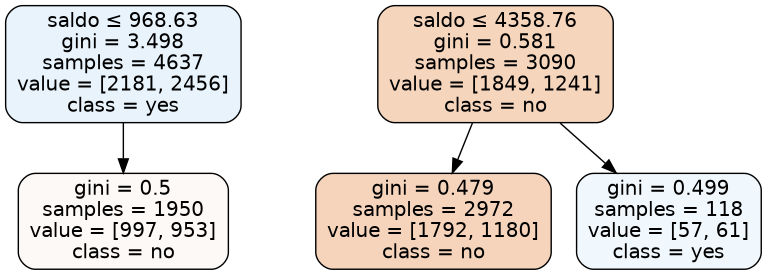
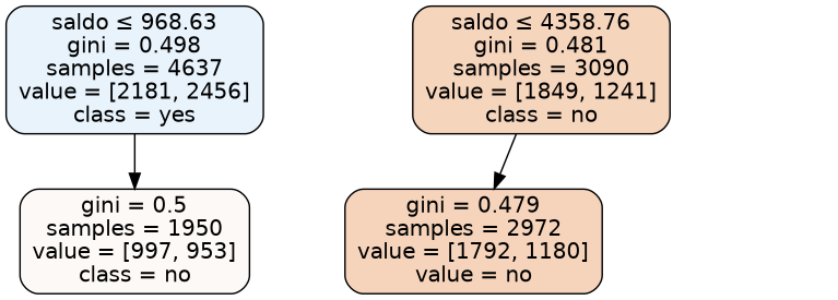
  digraph {
    node [color=black fontname=helvetica shape=box style="filled, rounded"]
    edge [fontname=helvetica]
-   n1 [fillcolor="#399de51d" label=<saldo &le; 968.63<br/>gini = 3.498<br/>samples = 4637<br/>value = [2181, 2456]<br/>class = yes>]
+   n1 [fillcolor="#399de51d" label=<saldo &le; 968.63<br/>gini = 0.498<br/>samples = 4637<br/>value = [2181, 2456]<br/>class = yes>]
    n2 [fillcolor="#e581390b" label=<gini = 0.5<br/>samples = 1950<br/>value = [997, 953]<br/>class = no>]
-   n3 [fillcolor="#e5813954" label=<saldo &le; 4358.76<br/>gini = 0.581<br/>samples = 3090<br/>value = [1849, 1241]<br/>class = no>]
-   n4 [fillcolor="#e5813957" label=<gini = 0.479<br/>samples = 2972<br/>value = [1792, 1180]<br/>class = no>]
-   n5 [fillcolor="#399de511" label=<gini = 0.499<br/>samples = 118<br/>value = [57, 61]<br/>class = yes>]
+   n3 [fillcolor="#e5813954" label=<saldo &le; 4358.76<br/>gini = 0.481<br/>samples = 3090<br/>value = [1849, 1241]<br/>class = no>]
+   n4 [fillcolor="#e5813957" label=<gini = 0.479<br/>samples = 2972<br/>value = [1792, 1180]<br/>value = no>]
    n1 -> n2
    n3 -> n4
-   n3 -> n5
  }
